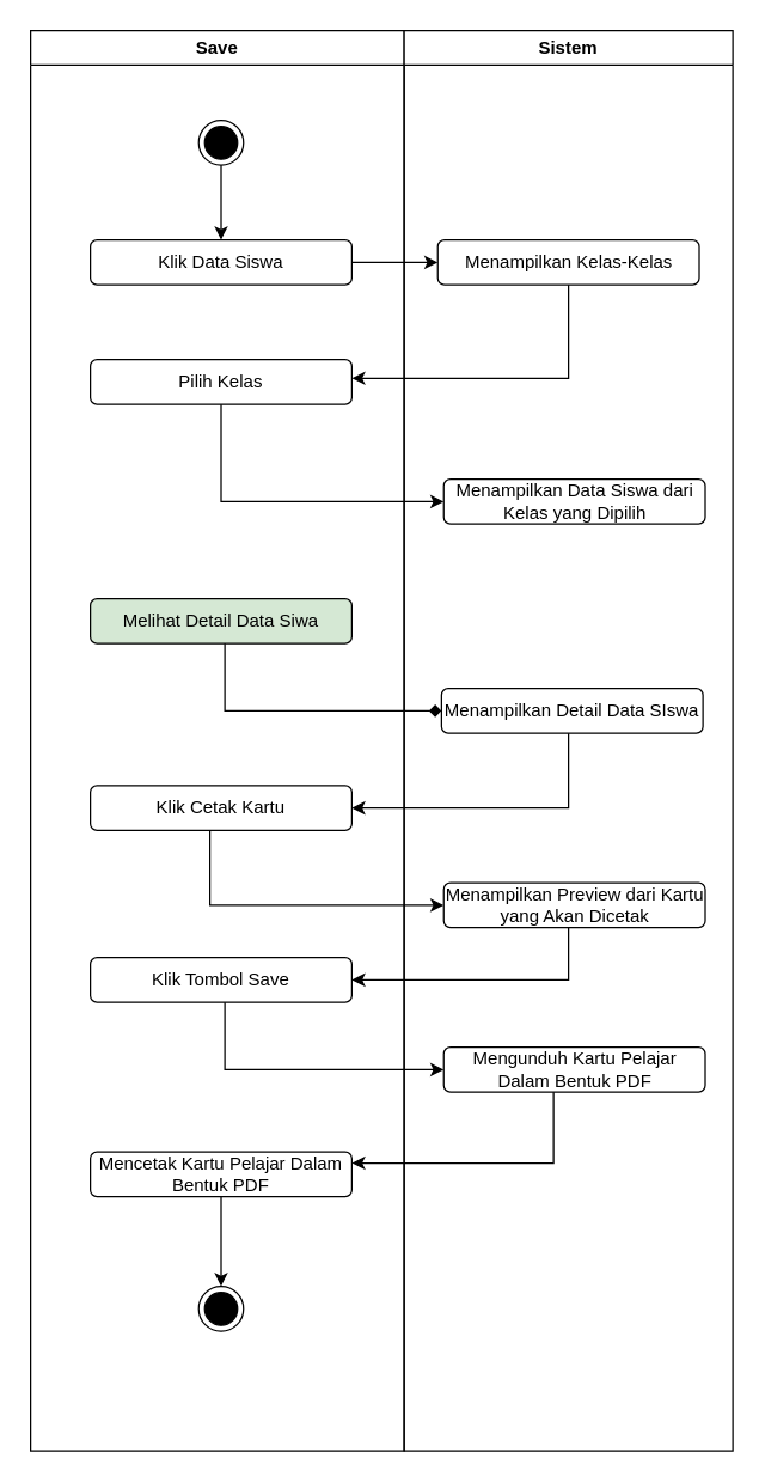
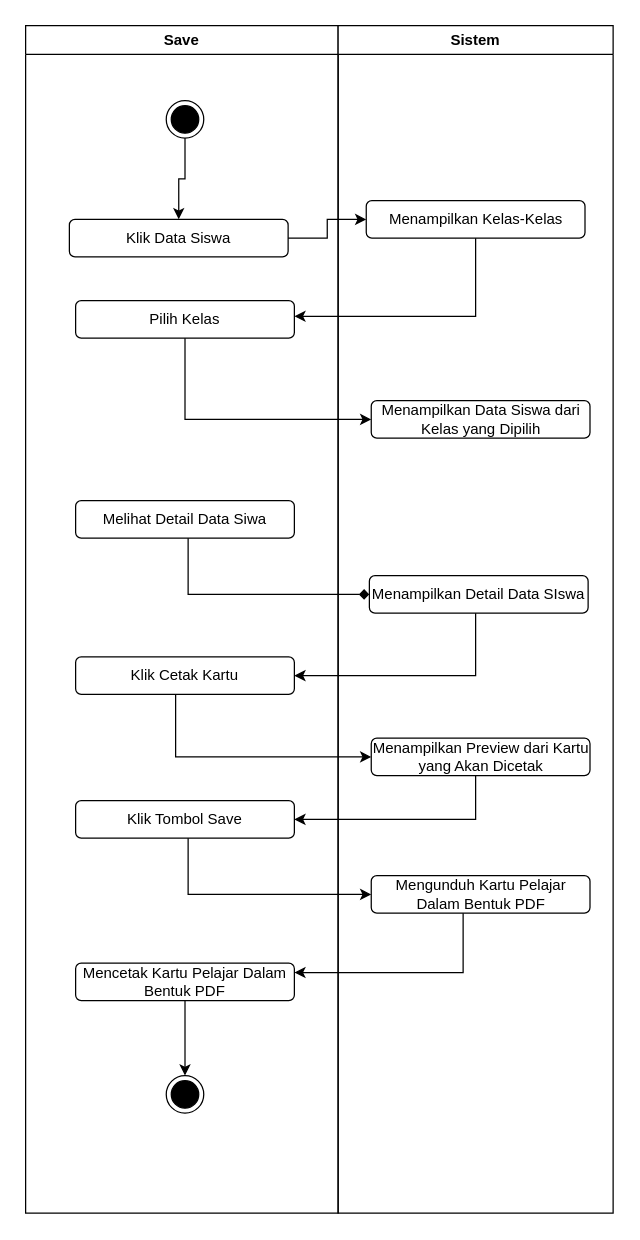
  <mxCell id="0" />
  <mxCell id="1" parent="0" />
  <mxCell id="2" value="Save" style="swimlane;whiteSpace=wrap;html=1;" vertex="1" parent="1"><mxGeometry x="20" y="20" width="250" height="950" as="geometry" /></mxCell>
  <mxCell id="3" style="edgeStyle=orthogonalEdgeStyle;rounded=0;orthogonalLoop=1;jettySize=auto;html=1;entryX=0.5;entryY=0;entryDx=0;entryDy=0;" edge="1" parent="2" source="4" target="5"><mxGeometry relative="1" as="geometry" /></mxCell>
  <mxCell id="4" value="" style="ellipse;html=1;shape=endState;fillColor=#000000;strokeColor=#000000;" vertex="1" parent="2"><mxGeometry x="112.5" y="60" width="30" height="30" as="geometry" /></mxCell>
- <mxCell id="5" value="Klik Data Siswa" style="rounded=1;whiteSpace=wrap;html=1;" vertex="1" parent="2"><mxGeometry x="40" y="140" width="175" height="30" as="geometry" /></mxCell>
+ <mxCell id="5" value="Klik Data Siswa" style="rounded=1;whiteSpace=wrap;html=1;" vertex="1" parent="2"><mxGeometry x="35" y="155" width="175" height="30" as="geometry" /></mxCell>
  <mxCell id="6" value="Pilih Kelas" style="rounded=1;whiteSpace=wrap;html=1;" vertex="1" parent="2"><mxGeometry x="40" y="220" width="175" height="30" as="geometry" /></mxCell>
- <mxCell id="7" value="Melihat Detail Data Siwa" style="rounded=1;whiteSpace=wrap;html=1;fillColor=#d5e8d4;" vertex="1" parent="2"><mxGeometry x="40" y="380" width="175" height="30" as="geometry" /></mxCell>
+ <mxCell id="7" value="Melihat Detail Data Siwa" style="rounded=1;whiteSpace=wrap;html=1;" vertex="1" parent="2"><mxGeometry x="40" y="380" width="175" height="30" as="geometry" /></mxCell>
  <mxCell id="8" style="edgeStyle=orthogonalEdgeStyle;rounded=0;orthogonalLoop=1;jettySize=auto;html=1;entryX=1;entryY=0.75;entryDx=0;entryDy=0;" edge="1" parent="2"><mxGeometry relative="1" as="geometry"><mxPoint x="360" y="160" as="sourcePoint" /><mxPoint x="215" y="232.5" as="targetPoint" /><Array as="points"><mxPoint x="360" y="233" /></Array></mxGeometry></mxCell>
  <mxCell id="9" value="Klik Cetak Kartu" style="rounded=1;whiteSpace=wrap;html=1;" vertex="1" parent="2"><mxGeometry x="40" y="505" width="175" height="30" as="geometry" /></mxCell>
  <mxCell id="10" value="Klik Tombol Save" style="rounded=1;whiteSpace=wrap;html=1;" vertex="1" parent="2"><mxGeometry x="40" y="620" width="175" height="30" as="geometry" /></mxCell>
  <mxCell id="11" style="edgeStyle=orthogonalEdgeStyle;rounded=0;orthogonalLoop=1;jettySize=auto;html=1;" edge="1" parent="2" source="12" target="13"><mxGeometry relative="1" as="geometry" /></mxCell>
  <mxCell id="12" value="Mencetak Kartu Pelajar Dalam Bentuk PDF" style="rounded=1;whiteSpace=wrap;html=1;" vertex="1" parent="2"><mxGeometry x="40" y="750" width="175" height="30" as="geometry" /></mxCell>
  <mxCell id="13" value="" style="ellipse;html=1;shape=endState;fillColor=#000000;strokeColor=#000000;" vertex="1" parent="2"><mxGeometry x="112.5" y="840" width="30" height="30" as="geometry" /></mxCell>
  <mxCell id="14" value="Sistem" style="swimlane;whiteSpace=wrap;html=1;" vertex="1" parent="1"><mxGeometry x="270" y="20" width="220" height="950" as="geometry" /></mxCell>
  <mxCell id="15" value="Menampilkan Kelas-Kelas" style="rounded=1;whiteSpace=wrap;html=1;" vertex="1" parent="14"><mxGeometry x="22.5" y="140" width="175" height="30" as="geometry" /></mxCell>
  <mxCell id="16" value="Menampilkan Data Siswa dari Kelas yang Dipilih" style="rounded=1;whiteSpace=wrap;html=1;" vertex="1" parent="14"><mxGeometry x="26.5" y="300" width="175" height="30" as="geometry" /></mxCell>
  <mxCell id="17" value="Menampilkan Detail Data SIswa" style="rounded=1;whiteSpace=wrap;html=1;" vertex="1" parent="14"><mxGeometry x="25" y="440" width="175" height="30" as="geometry" /></mxCell>
  <mxCell id="18" value="Menampilkan Preview dari Kartu yang Akan Dicetak" style="rounded=1;whiteSpace=wrap;html=1;" vertex="1" parent="14"><mxGeometry x="26.5" y="570" width="175" height="30" as="geometry" /></mxCell>
  <mxCell id="19" value="Mengunduh Kartu Pelajar Dalam Bentuk PDF" style="rounded=1;whiteSpace=wrap;html=1;" vertex="1" parent="14"><mxGeometry x="26.5" y="680" width="175" height="30" as="geometry" /></mxCell>
  <mxCell id="20" style="edgeStyle=orthogonalEdgeStyle;rounded=0;orthogonalLoop=1;jettySize=auto;html=1;exitX=1;exitY=0.5;exitDx=0;exitDy=0;entryX=0;entryY=0.5;entryDx=0;entryDy=0;" edge="1" parent="1" source="5" target="15"><mxGeometry relative="1" as="geometry" /></mxCell>
  <mxCell id="21" style="edgeStyle=orthogonalEdgeStyle;rounded=0;orthogonalLoop=1;jettySize=auto;html=1;" edge="1" parent="1" source="6" target="16"><mxGeometry relative="1" as="geometry"><Array as="points"><mxPoint x="148" y="335" /></Array></mxGeometry></mxCell>
  <mxCell id="22" style="edgeStyle=orthogonalEdgeStyle;rounded=0;orthogonalLoop=1;jettySize=auto;html=1;entryX=0;entryY=0.5;entryDx=0;entryDy=0;endArrow=diamond;" edge="1" parent="1" source="7" target="17"><mxGeometry relative="1" as="geometry"><Array as="points"><mxPoint x="150" y="475" /></Array></mxGeometry></mxCell>
  <mxCell id="23" style="edgeStyle=orthogonalEdgeStyle;rounded=0;orthogonalLoop=1;jettySize=auto;html=1;entryX=1;entryY=0.5;entryDx=0;entryDy=0;" edge="1" parent="1" source="17" target="9"><mxGeometry relative="1" as="geometry"><Array as="points"><mxPoint x="380" y="540" /></Array></mxGeometry></mxCell>
  <mxCell id="24" style="edgeStyle=orthogonalEdgeStyle;rounded=0;orthogonalLoop=1;jettySize=auto;html=1;entryX=1;entryY=0.5;entryDx=0;entryDy=0;" edge="1" parent="1" source="18" target="10"><mxGeometry relative="1" as="geometry"><Array as="points"><mxPoint x="380" y="655" /></Array></mxGeometry></mxCell>
  <mxCell id="25" style="edgeStyle=orthogonalEdgeStyle;rounded=0;orthogonalLoop=1;jettySize=auto;html=1;entryX=0;entryY=0.5;entryDx=0;entryDy=0;" edge="1" parent="1" source="9" target="18"><mxGeometry relative="1" as="geometry"><Array as="points"><mxPoint x="140" y="605" /></Array></mxGeometry></mxCell>
  <mxCell id="26" style="edgeStyle=orthogonalEdgeStyle;rounded=0;orthogonalLoop=1;jettySize=auto;html=1;entryX=0;entryY=0.5;entryDx=0;entryDy=0;" edge="1" parent="1" source="10" target="19"><mxGeometry relative="1" as="geometry"><Array as="points"><mxPoint x="150" y="715" /></Array></mxGeometry></mxCell>
  <mxCell id="27" style="edgeStyle=orthogonalEdgeStyle;rounded=0;orthogonalLoop=1;jettySize=auto;html=1;entryX=1;entryY=0.25;entryDx=0;entryDy=0;" edge="1" parent="1" source="19" target="12"><mxGeometry relative="1" as="geometry"><Array as="points"><mxPoint x="370" y="778" /></Array></mxGeometry></mxCell>
